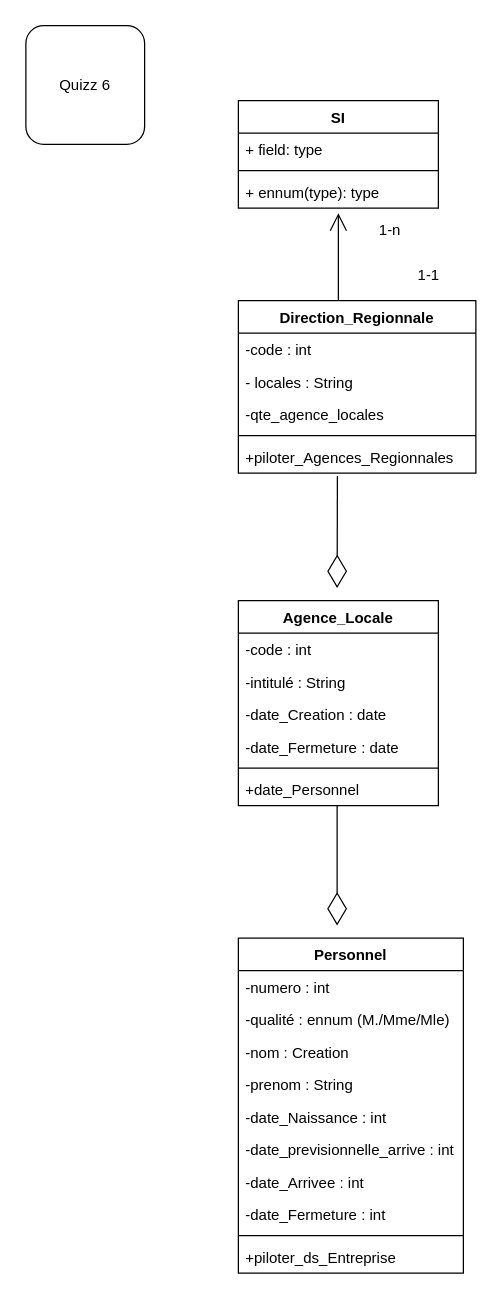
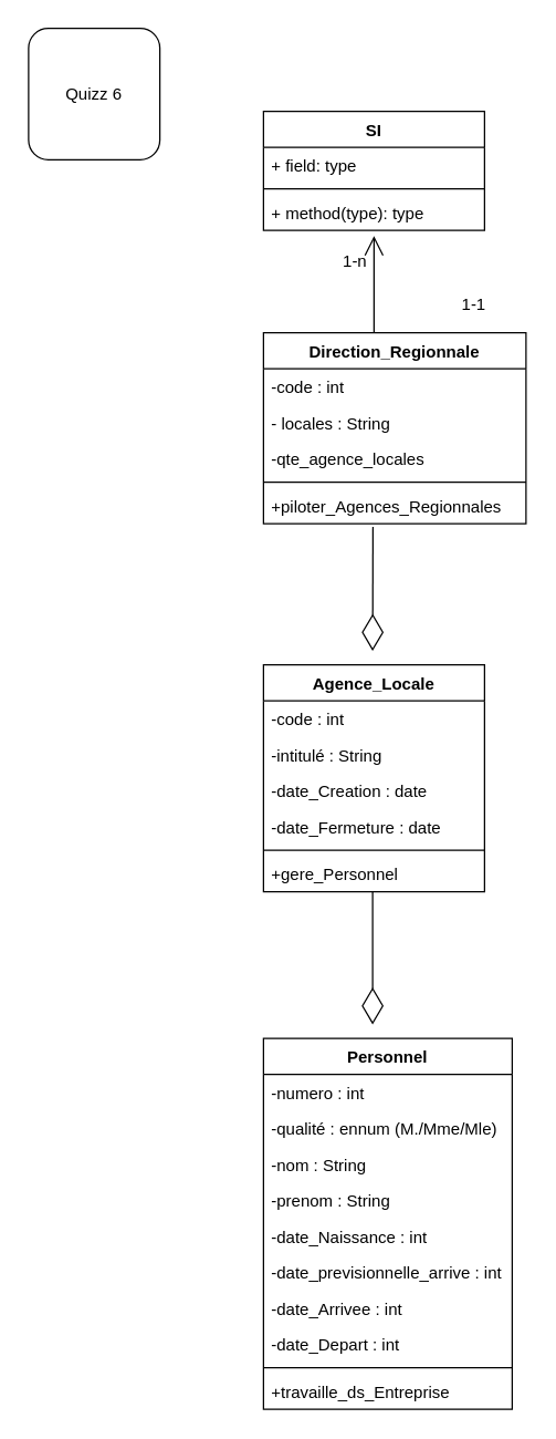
  <mxCell id="0" />
  <mxCell id="1" parent="0" />
  <mxCell id="2" value="&lt;font style=&quot;vertical-align: inherit&quot;&gt;&lt;font style=&quot;vertical-align: inherit&quot;&gt;Quizz 6&lt;/font&gt;&lt;/font&gt;" style="rounded=1;whiteSpace=wrap;html=1;" vertex="1" parent="1"><mxGeometry x="20" y="20" width="95" height="95" as="geometry" /></mxCell>
  <mxCell id="3" value="SI" style="swimlane;fontStyle=1;align=center;verticalAlign=top;childLayout=stackLayout;horizontal=1;startSize=26;horizontalStack=0;resizeParent=1;resizeParentMax=0;resizeLast=0;collapsible=1;marginBottom=0;" vertex="1" parent="1"><mxGeometry x="190" y="80" width="160" height="86" as="geometry" /></mxCell>
  <mxCell id="4" value="+ field: type" style="text;strokeColor=none;fillColor=none;align=left;verticalAlign=top;spacingLeft=4;spacingRight=4;overflow=hidden;rotatable=0;points=[[0,0.5],[1,0.5]];portConstraint=eastwest;" vertex="1" parent="3"><mxGeometry y="26" width="160" height="26" as="geometry" /></mxCell>
  <mxCell id="5" value="" style="line;strokeWidth=1;fillColor=none;align=left;verticalAlign=middle;spacingTop=-1;spacingLeft=3;spacingRight=3;rotatable=0;labelPosition=right;points=[];portConstraint=eastwest;" vertex="1" parent="3"><mxGeometry y="52" width="160" height="8" as="geometry" /></mxCell>
- <mxCell id="6" value="+ ennum(type): type" style="text;strokeColor=none;fillColor=none;align=left;verticalAlign=top;spacingLeft=4;spacingRight=4;overflow=hidden;rotatable=0;points=[[0,0.5],[1,0.5]];portConstraint=eastwest;" vertex="1" parent="3"><mxGeometry y="60" width="160" height="26" as="geometry" /></mxCell>
+ <mxCell id="6" value="+ method(type): type" style="text;strokeColor=none;fillColor=none;align=left;verticalAlign=top;spacingLeft=4;spacingRight=4;overflow=hidden;rotatable=0;points=[[0,0.5],[1,0.5]];portConstraint=eastwest;" vertex="1" parent="3"><mxGeometry y="60" width="160" height="26" as="geometry" /></mxCell>
  <mxCell id="7" value="Direction_Regionnale" style="swimlane;fontStyle=1;align=center;verticalAlign=top;childLayout=stackLayout;horizontal=1;startSize=26;horizontalStack=0;resizeParent=1;resizeParentMax=0;resizeLast=0;collapsible=1;marginBottom=0;" vertex="1" parent="1"><mxGeometry x="190" y="240" width="190" height="138" as="geometry" /></mxCell>
  <mxCell id="8" value="-code : int" style="text;strokeColor=none;fillColor=none;align=left;verticalAlign=top;spacingLeft=4;spacingRight=4;overflow=hidden;rotatable=0;points=[[0,0.5],[1,0.5]];portConstraint=eastwest;" vertex="1" parent="7"><mxGeometry y="26" width="190" height="26" as="geometry" /></mxCell>
  <mxCell id="9" value="- locales : String" style="text;strokeColor=none;fillColor=none;align=left;verticalAlign=top;spacingLeft=4;spacingRight=4;overflow=hidden;rotatable=0;points=[[0,0.5],[1,0.5]];portConstraint=eastwest;" vertex="1" parent="7"><mxGeometry y="52" width="190" height="26" as="geometry" /></mxCell>
  <mxCell id="10" value="-qte_agence_locales" style="text;strokeColor=none;fillColor=none;align=left;verticalAlign=top;spacingLeft=4;spacingRight=4;overflow=hidden;rotatable=0;points=[[0,0.5],[1,0.5]];portConstraint=eastwest;" vertex="1" parent="7"><mxGeometry y="78" width="190" height="26" as="geometry" /></mxCell>
  <mxCell id="11" value="" style="line;strokeWidth=1;fillColor=none;align=left;verticalAlign=middle;spacingTop=-1;spacingLeft=3;spacingRight=3;rotatable=0;labelPosition=right;points=[];portConstraint=eastwest;" vertex="1" parent="7"><mxGeometry y="104" width="190" height="8" as="geometry" /></mxCell>
  <mxCell id="12" value="+piloter_Agences_Regionnales" style="text;strokeColor=none;fillColor=none;align=left;verticalAlign=top;spacingLeft=4;spacingRight=4;overflow=hidden;rotatable=0;points=[[0,0.5],[1,0.5]];portConstraint=eastwest;" vertex="1" parent="7"><mxGeometry y="112" width="190" height="26" as="geometry" /></mxCell>
  <mxCell id="13" value="" style="endArrow=open;endFill=1;endSize=12;html=1;" edge="1" parent="1"><mxGeometry width="160" relative="1" as="geometry"><mxPoint x="270" y="240" as="sourcePoint" /><mxPoint x="270" y="170" as="targetPoint" /></mxGeometry></mxCell>
  <mxCell id="14" value="Agence_Locale" style="swimlane;fontStyle=1;align=center;verticalAlign=top;childLayout=stackLayout;horizontal=1;startSize=26;horizontalStack=0;resizeParent=1;resizeParentMax=0;resizeLast=0;collapsible=1;marginBottom=0;" vertex="1" parent="1"><mxGeometry x="190" y="480" width="160" height="164" as="geometry" /></mxCell>
  <mxCell id="15" value="-code : int" style="text;strokeColor=none;fillColor=none;align=left;verticalAlign=top;spacingLeft=4;spacingRight=4;overflow=hidden;rotatable=0;points=[[0,0.5],[1,0.5]];portConstraint=eastwest;" vertex="1" parent="14"><mxGeometry y="26" width="160" height="26" as="geometry" /></mxCell>
  <mxCell id="16" value="-intitulé : String" style="text;strokeColor=none;fillColor=none;align=left;verticalAlign=top;spacingLeft=4;spacingRight=4;overflow=hidden;rotatable=0;points=[[0,0.5],[1,0.5]];portConstraint=eastwest;" vertex="1" parent="14"><mxGeometry y="52" width="160" height="26" as="geometry" /></mxCell>
  <mxCell id="17" value="-date_Creation : date" style="text;strokeColor=none;fillColor=none;align=left;verticalAlign=top;spacingLeft=4;spacingRight=4;overflow=hidden;rotatable=0;points=[[0,0.5],[1,0.5]];portConstraint=eastwest;" vertex="1" parent="14"><mxGeometry y="78" width="160" height="26" as="geometry" /></mxCell>
  <mxCell id="18" value="-date_Fermeture : date" style="text;strokeColor=none;fillColor=none;align=left;verticalAlign=top;spacingLeft=4;spacingRight=4;overflow=hidden;rotatable=0;points=[[0,0.5],[1,0.5]];portConstraint=eastwest;" vertex="1" parent="14"><mxGeometry y="104" width="160" height="26" as="geometry" /></mxCell>
  <mxCell id="19" value="" style="line;strokeWidth=1;fillColor=none;align=left;verticalAlign=middle;spacingTop=-1;spacingLeft=3;spacingRight=3;rotatable=0;labelPosition=right;points=[];portConstraint=eastwest;" vertex="1" parent="14"><mxGeometry y="130" width="160" height="8" as="geometry" /></mxCell>
- <mxCell id="20" value="+date_Personnel" style="text;strokeColor=none;fillColor=none;align=left;verticalAlign=top;spacingLeft=4;spacingRight=4;overflow=hidden;rotatable=0;points=[[0,0.5],[1,0.5]];portConstraint=eastwest;" vertex="1" parent="14"><mxGeometry y="138" width="160" height="26" as="geometry" /></mxCell>
+ <mxCell id="20" value="+gere_Personnel" style="text;strokeColor=none;fillColor=none;align=left;verticalAlign=top;spacingLeft=4;spacingRight=4;overflow=hidden;rotatable=0;points=[[0,0.5],[1,0.5]];portConstraint=eastwest;" vertex="1" parent="14"><mxGeometry y="138" width="160" height="26" as="geometry" /></mxCell>
  <mxCell id="21" value="" style="endArrow=diamondThin;endFill=0;endSize=24;html=1;exitX=0.417;exitY=1.092;exitDx=0;exitDy=0;exitPerimeter=0;" edge="1" parent="1" source="12"><mxGeometry width="160" relative="1" as="geometry"><mxPoint x="269" y="410" as="sourcePoint" /><mxPoint x="269" y="470" as="targetPoint" /></mxGeometry></mxCell>
  <mxCell id="22" value="Personnel" style="swimlane;fontStyle=1;align=center;verticalAlign=top;childLayout=stackLayout;horizontal=1;startSize=26;horizontalStack=0;resizeParent=1;resizeParentMax=0;resizeLast=0;collapsible=1;marginBottom=0;" vertex="1" parent="1"><mxGeometry x="190" y="750" width="180" height="268" as="geometry" /></mxCell>
  <mxCell id="23" value="-numero : int&#10;" style="text;strokeColor=none;fillColor=none;align=left;verticalAlign=top;spacingLeft=4;spacingRight=4;overflow=hidden;rotatable=0;points=[[0,0.5],[1,0.5]];portConstraint=eastwest;" vertex="1" parent="22"><mxGeometry y="26" width="180" height="26" as="geometry" /></mxCell>
  <mxCell id="24" value="-qualité : ennum (M./Mme/Mle)" style="text;strokeColor=none;fillColor=none;align=left;verticalAlign=top;spacingLeft=4;spacingRight=4;overflow=hidden;rotatable=0;points=[[0,0.5],[1,0.5]];portConstraint=eastwest;" vertex="1" parent="22"><mxGeometry y="52" width="180" height="26" as="geometry" /></mxCell>
- <mxCell id="25" value="-nom : Creation" style="text;strokeColor=none;fillColor=none;align=left;verticalAlign=top;spacingLeft=4;spacingRight=4;overflow=hidden;rotatable=0;points=[[0,0.5],[1,0.5]];portConstraint=eastwest;" vertex="1" parent="22"><mxGeometry y="78" width="180" height="26" as="geometry" /></mxCell>
+ <mxCell id="25" value="-nom : String" style="text;strokeColor=none;fillColor=none;align=left;verticalAlign=top;spacingLeft=4;spacingRight=4;overflow=hidden;rotatable=0;points=[[0,0.5],[1,0.5]];portConstraint=eastwest;" vertex="1" parent="22"><mxGeometry y="78" width="180" height="26" as="geometry" /></mxCell>
  <mxCell id="26" value="-prenom : String" style="text;strokeColor=none;fillColor=none;align=left;verticalAlign=top;spacingLeft=4;spacingRight=4;overflow=hidden;rotatable=0;points=[[0,0.5],[1,0.5]];portConstraint=eastwest;" vertex="1" parent="22"><mxGeometry y="104" width="180" height="26" as="geometry" /></mxCell>
  <mxCell id="27" value="-date_Naissance : int" style="text;strokeColor=none;fillColor=none;align=left;verticalAlign=top;spacingLeft=4;spacingRight=4;overflow=hidden;rotatable=0;points=[[0,0.5],[1,0.5]];portConstraint=eastwest;" vertex="1" parent="22"><mxGeometry y="130" width="180" height="26" as="geometry" /></mxCell>
  <mxCell id="28" value="-date_previsionnelle_arrive : int" style="text;strokeColor=none;fillColor=none;align=left;verticalAlign=top;spacingLeft=4;spacingRight=4;overflow=hidden;rotatable=0;points=[[0,0.5],[1,0.5]];portConstraint=eastwest;" vertex="1" parent="22"><mxGeometry y="156" width="180" height="26" as="geometry" /></mxCell>
  <mxCell id="29" value="-date_Arrivee : int" style="text;strokeColor=none;fillColor=none;align=left;verticalAlign=top;spacingLeft=4;spacingRight=4;overflow=hidden;rotatable=0;points=[[0,0.5],[1,0.5]];portConstraint=eastwest;" vertex="1" parent="22"><mxGeometry y="182" width="180" height="26" as="geometry" /></mxCell>
- <mxCell id="30" value="-date_Fermeture : int" style="text;strokeColor=none;fillColor=none;align=left;verticalAlign=top;spacingLeft=4;spacingRight=4;overflow=hidden;rotatable=0;points=[[0,0.5],[1,0.5]];portConstraint=eastwest;" vertex="1" parent="22"><mxGeometry y="208" width="180" height="26" as="geometry" /></mxCell>
+ <mxCell id="30" value="-date_Depart : int" style="text;strokeColor=none;fillColor=none;align=left;verticalAlign=top;spacingLeft=4;spacingRight=4;overflow=hidden;rotatable=0;points=[[0,0.5],[1,0.5]];portConstraint=eastwest;" vertex="1" parent="22"><mxGeometry y="208" width="180" height="26" as="geometry" /></mxCell>
  <mxCell id="31" value="" style="line;strokeWidth=1;fillColor=none;align=left;verticalAlign=middle;spacingTop=-1;spacingLeft=3;spacingRight=3;rotatable=0;labelPosition=right;points=[];portConstraint=eastwest;" vertex="1" parent="22"><mxGeometry y="234" width="180" height="8" as="geometry" /></mxCell>
- <mxCell id="32" value="+piloter_ds_Entreprise" style="text;strokeColor=none;fillColor=none;align=left;verticalAlign=top;spacingLeft=4;spacingRight=4;overflow=hidden;rotatable=0;points=[[0,0.5],[1,0.5]];portConstraint=eastwest;" vertex="1" parent="22"><mxGeometry y="242" width="180" height="26" as="geometry" /></mxCell>
+ <mxCell id="32" value="+travaille_ds_Entreprise" style="text;strokeColor=none;fillColor=none;align=left;verticalAlign=top;spacingLeft=4;spacingRight=4;overflow=hidden;rotatable=0;points=[[0,0.5],[1,0.5]];portConstraint=eastwest;" vertex="1" parent="22"><mxGeometry y="242" width="180" height="26" as="geometry" /></mxCell>
  <mxCell id="33" value="1-1" style="text;html=1;align=center;verticalAlign=middle;resizable=0;points=[];autosize=1;" vertex="1" parent="1"><mxGeometry x="327" y="210" width="30" height="20" as="geometry" /></mxCell>
- <mxCell id="34" value="1-n" style="text;html=1;align=center;verticalAlign=middle;resizable=0;points=[];autosize=1;" vertex="1" parent="1"><mxGeometry x="296" y="174" width="30" height="20" as="geometry" /></mxCell>
+ <mxCell id="34" value="1-n" style="text;html=1;align=center;verticalAlign=middle;resizable=0;points=[];autosize=1;" vertex="1" parent="1"><mxGeometry x="241" y="179" width="30" height="20" as="geometry" /></mxCell>
  <mxCell id="35" value="" style="endArrow=diamondThin;endFill=0;endSize=24;html=1;" edge="1" parent="1"><mxGeometry width="160" relative="1" as="geometry"><mxPoint x="269" y="644" as="sourcePoint" /><mxPoint x="269" y="740" as="targetPoint" /></mxGeometry></mxCell>
